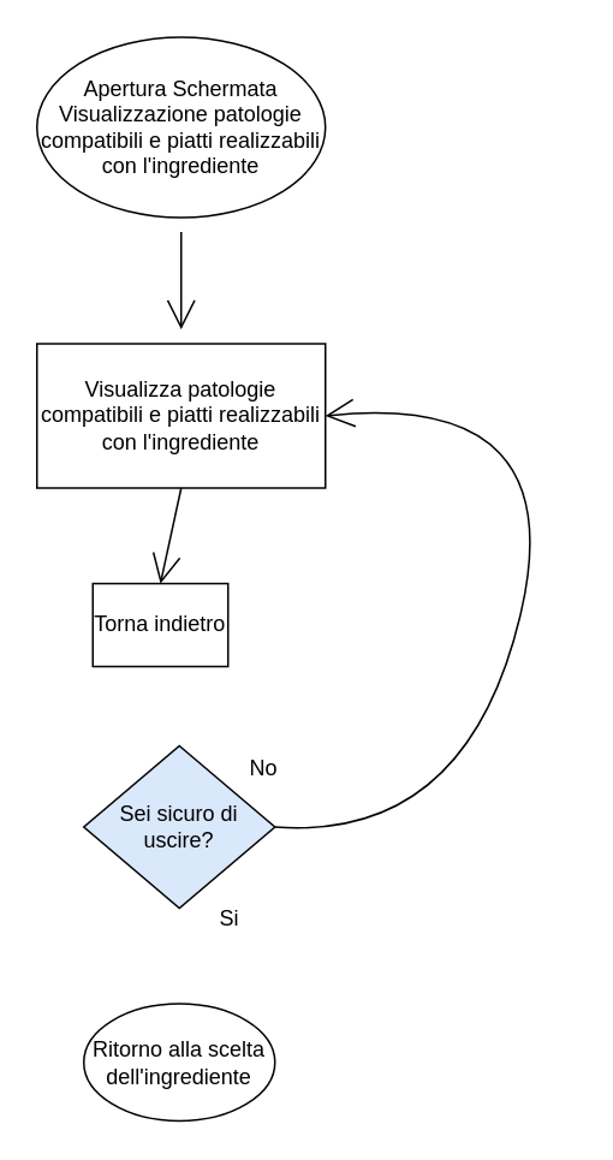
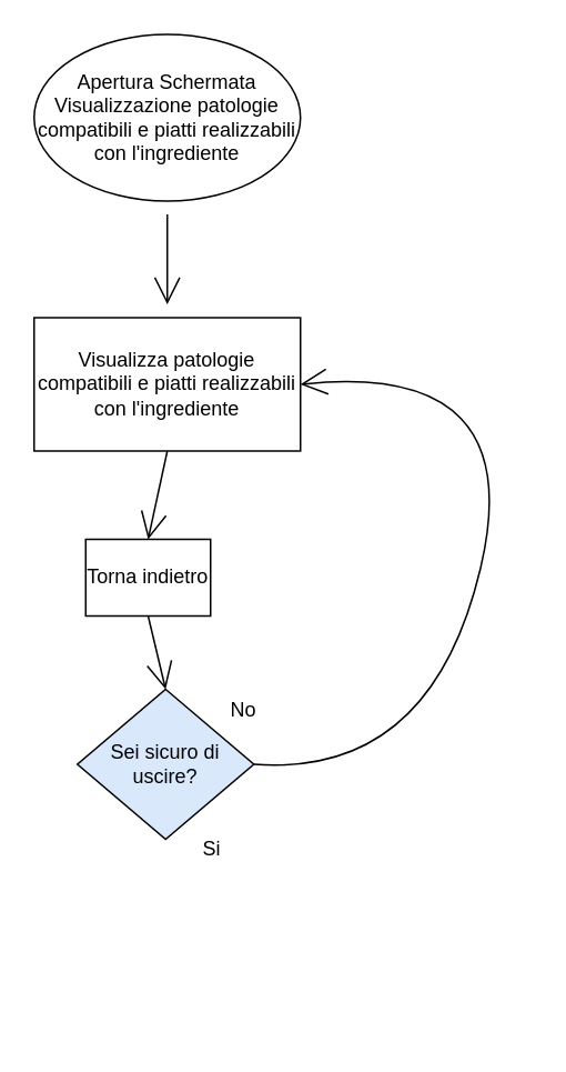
  <mxCell id="0" />
  <mxCell id="1" parent="0" />
  <mxCell id="2" value="Visualizza patologie compatibili e piatti realizzabili con l'ingrediente" style="rounded=0;whiteSpace=wrap;html=1;hachureGap=4;" vertex="1" parent="1"><mxGeometry x="20" y="190" width="160" height="80" as="geometry" /></mxCell>
  <mxCell id="3" value="" style="edgeStyle=none;curved=1;rounded=0;orthogonalLoop=1;jettySize=auto;html=1;endArrow=open;startSize=14;endSize=14;sourcePerimeterSpacing=8;targetPerimeterSpacing=8;" edge="1" parent="1" source="4" target="2"><mxGeometry relative="1" as="geometry" /></mxCell>
  <mxCell id="4" value="Apertura Schermata Visualizzazione patologie compatibili e piatti realizzabili con l'ingrediente" style="ellipse;whiteSpace=wrap;html=1;hachureGap=4;" vertex="1" parent="1"><mxGeometry x="20" y="20" width="160" height="100" as="geometry" /></mxCell>
  <mxCell id="5" value="Torna indietro" style="rounded=0;whiteSpace=wrap;html=1;hachureGap=4;" vertex="1" parent="1"><mxGeometry x="51" y="323" width="75" height="46" as="geometry" /></mxCell>
  <mxCell id="6" value="" style="edgeStyle=none;orthogonalLoop=1;jettySize=auto;html=1;rounded=0;endArrow=open;startSize=14;endSize=14;sourcePerimeterSpacing=8;targetPerimeterSpacing=8;curved=1;exitX=0.5;exitY=1;exitDx=0;exitDy=0;entryX=0.5;entryY=0;entryDx=0;entryDy=0;" edge="1" parent="1" source="2" target="5"><mxGeometry width="120" relative="1" as="geometry"><mxPoint x="28" y="303" as="sourcePoint" /><mxPoint x="148" y="303" as="targetPoint" /><Array as="points" /></mxGeometry></mxCell>
  <mxCell id="7" value="Sei sicuro di uscire?" style="rhombus;whiteSpace=wrap;html=1;hachureGap=4;fillColor=#dae8fc;" vertex="1" parent="1"><mxGeometry x="46" y="413" width="106" height="90" as="geometry" /></mxCell>
+ <mxCell id="8" value="" style="edgeStyle=none;orthogonalLoop=1;jettySize=auto;html=1;rounded=0;endArrow=open;startSize=14;endSize=14;sourcePerimeterSpacing=8;targetPerimeterSpacing=8;curved=1;exitX=0.5;exitY=1;exitDx=0;exitDy=0;entryX=0.5;entryY=0;entryDx=0;entryDy=0;" edge="1" parent="1" source="5" target="7"><mxGeometry width="120" relative="1" as="geometry"><mxPoint x="223" y="256" as="sourcePoint" /><mxPoint x="343" y="256" as="targetPoint" /><Array as="points" /></mxGeometry></mxCell>
  <mxCell id="9" value="No" style="text;strokeColor=none;fillColor=none;html=1;align=center;verticalAlign=middle;whiteSpace=wrap;rounded=0;hachureGap=4;" vertex="1" parent="1"><mxGeometry x="116" y="411" width="60" height="30" as="geometry" /></mxCell>
- <mxCell id="10" value="Ritorno alla scelta dell'ingrediente" style="ellipse;whiteSpace=wrap;html=1;hachureGap=4;" vertex="1" parent="1"><mxGeometry x="46" y="556" width="106" height="65" as="geometry" /></mxCell>
  <mxCell id="11" value="Si" style="text;strokeColor=none;fillColor=none;html=1;align=center;verticalAlign=middle;whiteSpace=wrap;rounded=0;hachureGap=4;" vertex="1" parent="1"><mxGeometry x="97" y="494" width="60" height="30" as="geometry" /></mxCell>
  <mxCell id="12" value="" style="edgeStyle=none;orthogonalLoop=1;jettySize=auto;html=1;rounded=0;endArrow=open;startSize=14;endSize=14;sourcePerimeterSpacing=8;targetPerimeterSpacing=8;curved=1;exitX=1;exitY=0.5;exitDx=0;exitDy=0;entryX=1;entryY=0.5;entryDx=0;entryDy=0;" edge="1" parent="1" source="7" target="2"><mxGeometry width="120" relative="1" as="geometry"><mxPoint x="49" y="210" as="sourcePoint" /><mxPoint x="459" y="4" as="targetPoint" /><Array as="points"><mxPoint x="258" y="466" /><mxPoint x="318" y="216" /></Array></mxGeometry></mxCell>
